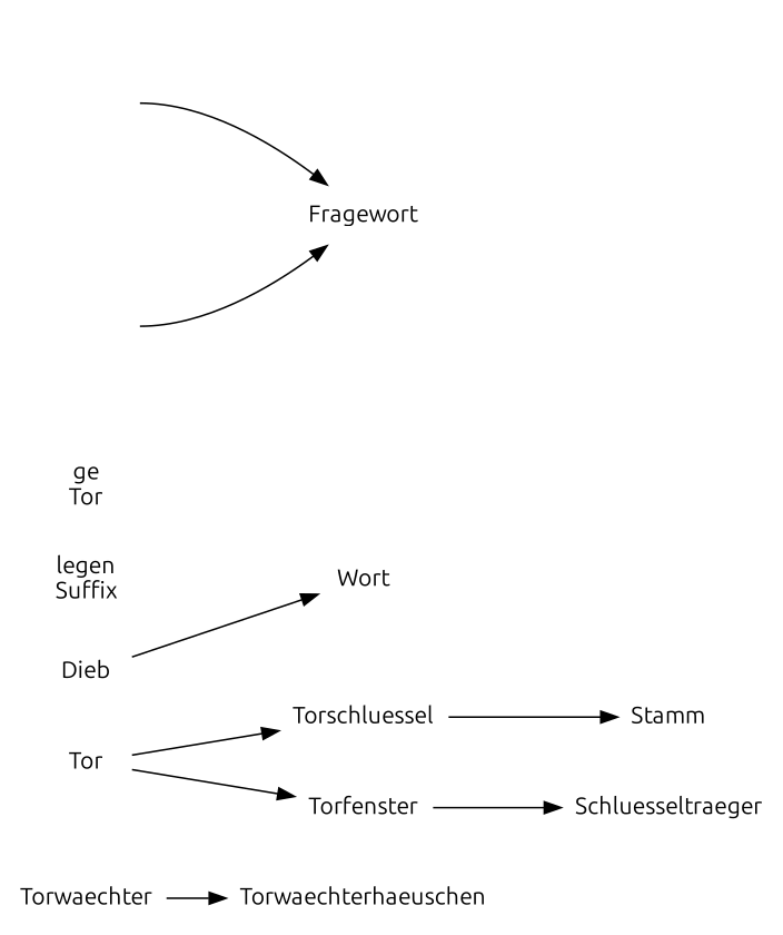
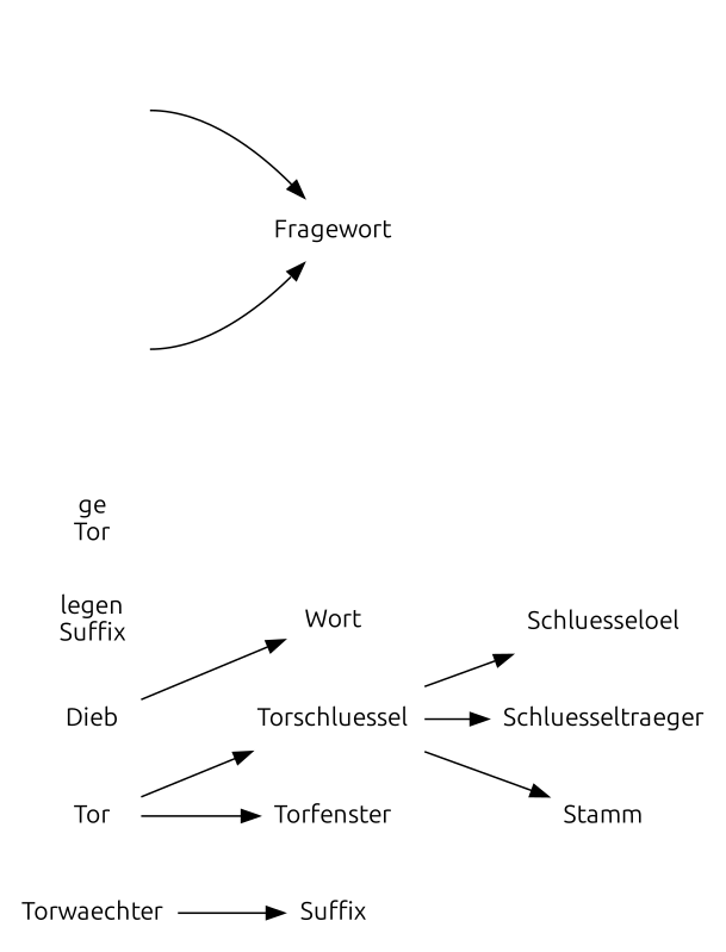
  digraph {
    color=black
    concentrate=true
    fontcolor=black
    fontname=Ubuntu
    fontsize=14
    rankdir=LR
    node [color=black fontcolor=black fontname=Ubuntu fontsize=14 shape=plaintext]
    edge [color=black fontcolor=black fontname=Ubuntu fontsize=14]
    n1 [label=Torwaechter]
-   Torwaechterhaeuschen
+   Torwaechterhaeuschen [label=Suffix]
    n3 [label=Torschluessel]
+   n4 [label=Schluesseloel]
    n5 [label=Schluesseltraeger]
    n6 [label=Stamm]
    Tor
    Torfenster
    n9 [label="ge\nTor"]
    Wort
    n11 [label="legen\nSuffix"]
    Dieb
    n13 [label="<f0>ge\nPrefix|<f1>legen\nStamm|<f2>heit\nSuffix" shape=record style=invis]
    Fragewort
    n15 [label="<f0>ge\nPrefix|<f1>Dieb\nStamm|<f2>heit\nSuffix" shape=record style=invis]
    n1 -> Torwaechterhaeuschen
-   Torfenster -> n5
+   n3 -> n4
+   n3 -> n5
    n3 -> n6
    Tor -> n3
    Tor -> Torfenster
    n9 -> Wort [style=invis]
    n11 -> Wort [style=invis]
    Dieb -> Wort
    n13 -> Fragewort [tailport=f1]
    n15 -> Fragewort [tailport=f1]
  }
